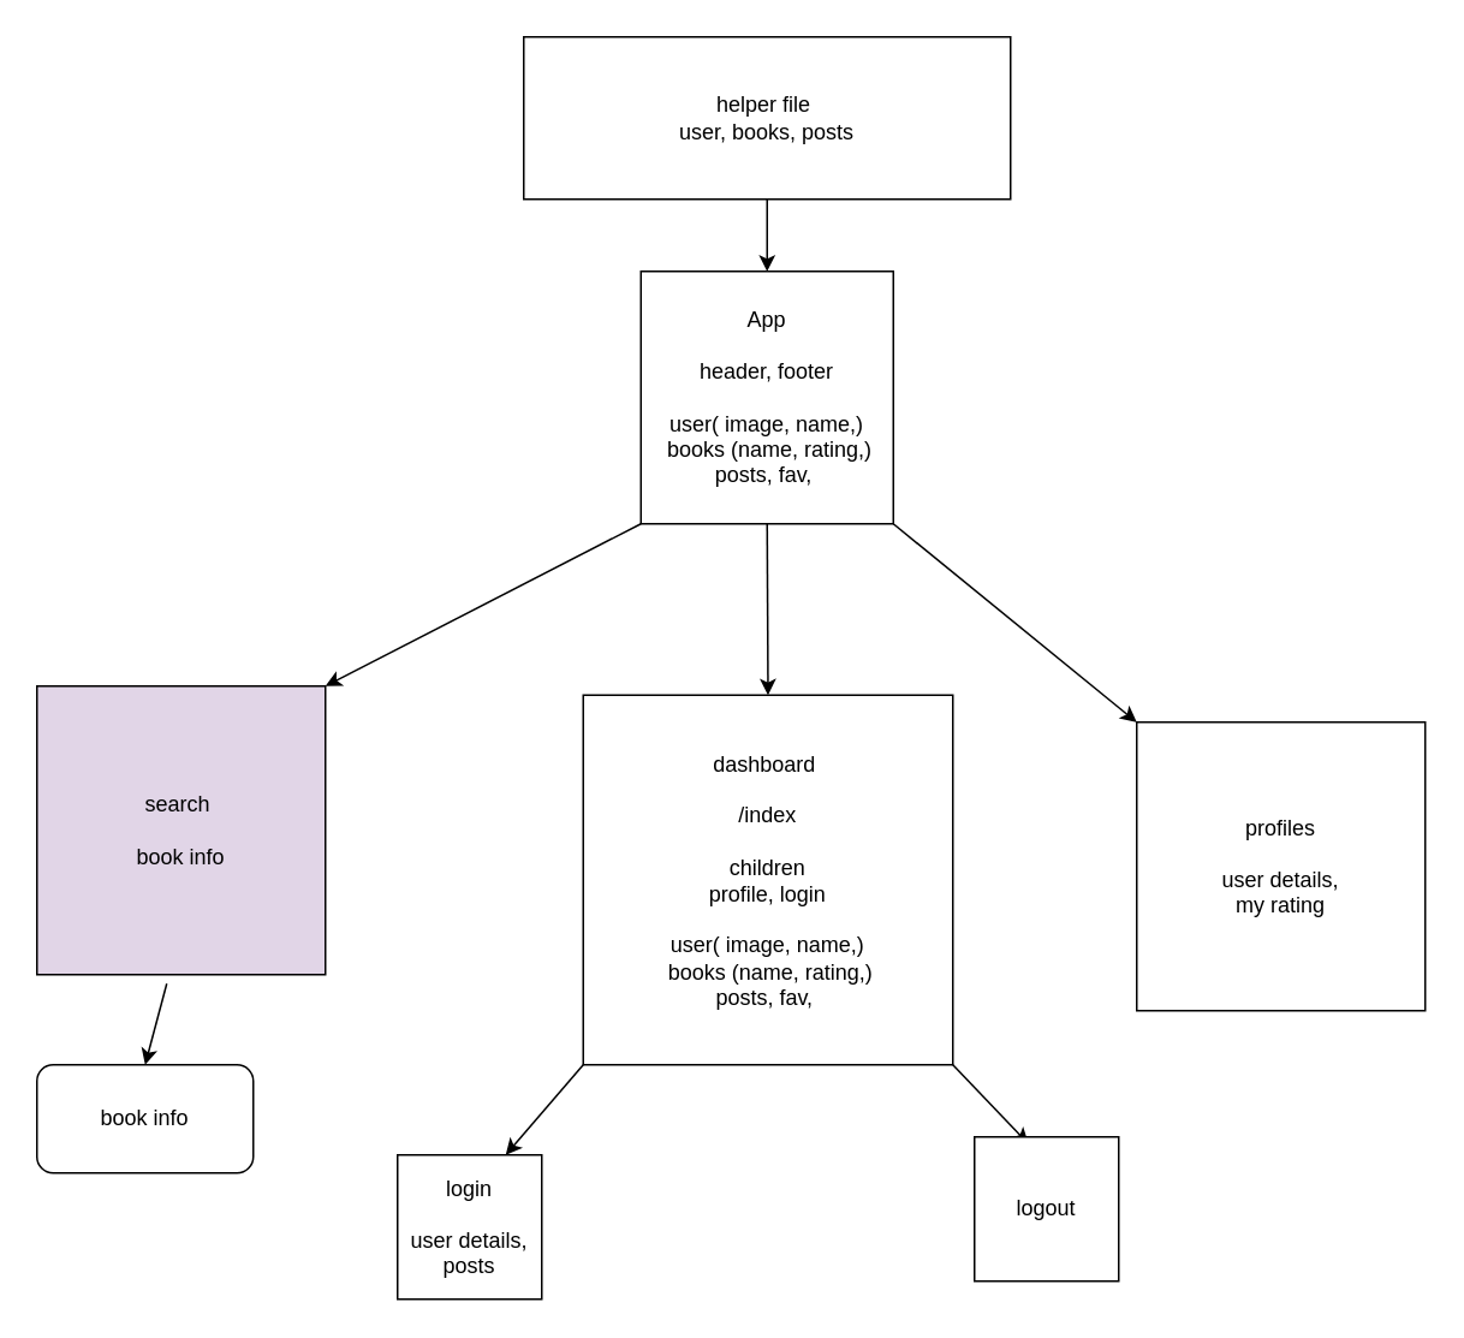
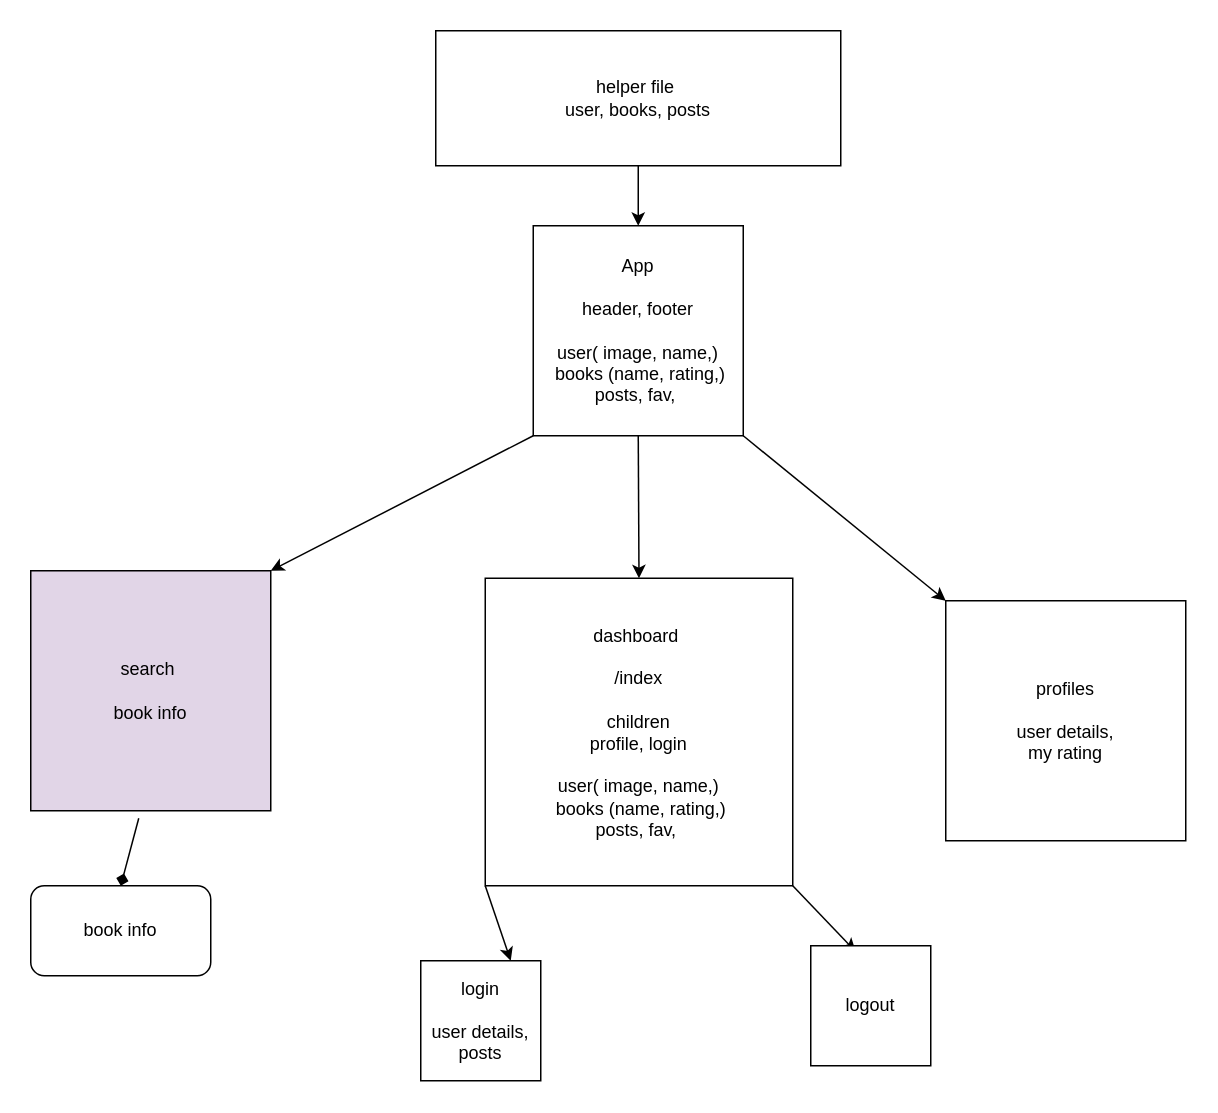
  <mxCell id="0" />
  <mxCell id="1" parent="0" />
  <mxCell id="2" style="edgeStyle=none;html=1;exitX=0;exitY=1;exitDx=0;exitDy=0;entryX=0.75;entryY=0;entryDx=0;entryDy=0;" edge="1" parent="1" source="4" target="15"><mxGeometry relative="1" as="geometry" /></mxCell>
  <mxCell id="3" style="edgeStyle=none;html=1;exitX=1;exitY=1;exitDx=0;exitDy=0;entryX=0.375;entryY=0.05;entryDx=0;entryDy=0;entryPerimeter=0;" edge="1" parent="1" source="4" target="16"><mxGeometry relative="1" as="geometry" /></mxCell>
  <mxCell id="4" value="dashboard&amp;nbsp;&lt;br&gt;&lt;br&gt;/index&lt;br&gt;&lt;br&gt;children&lt;br&gt;profile, login&lt;br&gt;&lt;br&gt;user( image, name,)&lt;br&gt;&amp;nbsp;books (name, rating,) &lt;br&gt;posts, fav,&amp;nbsp;" style="whiteSpace=wrap;html=1;aspect=fixed;" vertex="1" parent="1"><mxGeometry x="323" y="385" width="205" height="205" as="geometry" /></mxCell>
  <mxCell id="5" value="helper file&amp;nbsp;&lt;br&gt;user, books, posts" style="rounded=0;whiteSpace=wrap;html=1;" vertex="1" parent="1"><mxGeometry x="290" y="20" width="270" height="90" as="geometry" /></mxCell>
  <mxCell id="6" value="" style="endArrow=classic;html=1;exitX=0.5;exitY=1;exitDx=0;exitDy=0;entryX=0.5;entryY=0;entryDx=0;entryDy=0;" edge="1" parent="1" source="5" target="13"><mxGeometry width="50" height="50" relative="1" as="geometry"><mxPoint x="610" y="320" as="sourcePoint" /><mxPoint x="430" y="250" as="targetPoint" /></mxGeometry></mxCell>
  <mxCell id="7" value="search&amp;nbsp;&lt;br&gt;&lt;br&gt;book info" style="whiteSpace=wrap;html=1;aspect=fixed;fillColor=#e1d5e7;" vertex="1" parent="1"><mxGeometry x="20" y="380" width="160" height="160" as="geometry" /></mxCell>
  <mxCell id="8" value="profiles&lt;br&gt;&lt;br&gt;user details,&lt;br&gt;my rating" style="whiteSpace=wrap;html=1;aspect=fixed;" vertex="1" parent="1"><mxGeometry x="630" y="400" width="160" height="160" as="geometry" /></mxCell>
  <mxCell id="9" value="" style="endArrow=classic;html=1;exitX=1;exitY=1;exitDx=0;exitDy=0;entryX=0;entryY=0;entryDx=0;entryDy=0;" edge="1" parent="1" source="13" target="8"><mxGeometry width="50" height="50" relative="1" as="geometry"><mxPoint x="530" y="430" as="sourcePoint" /><mxPoint x="580" y="380" as="targetPoint" /></mxGeometry></mxCell>
- <mxCell id="10" value="" style="endArrow=classic;html=1;entryX=0.5;entryY=0;entryDx=0;entryDy=0;exitX=0.45;exitY=1.031;exitDx=0;exitDy=0;startArrow=none;exitPerimeter=0;" edge="1" parent="1" source="7" target="11"><mxGeometry width="50" height="50" relative="1" as="geometry"><mxPoint x="320" y="450" as="sourcePoint" /><mxPoint x="370" y="400" as="targetPoint" /></mxGeometry></mxCell>
+ <mxCell id="10" value="" style="endArrow=diamond;html=1;entryX=0.5;entryY=0;entryDx=0;entryDy=0;exitX=0.45;exitY=1.031;exitDx=0;exitDy=0;startArrow=none;exitPerimeter=0;" edge="1" parent="1" source="7" target="11"><mxGeometry width="50" height="50" relative="1" as="geometry"><mxPoint x="320" y="450" as="sourcePoint" /><mxPoint x="370" y="400" as="targetPoint" /></mxGeometry></mxCell>
  <mxCell id="11" value="book info" style="rounded=1;whiteSpace=wrap;html=1;" vertex="1" parent="1"><mxGeometry x="20" y="590" width="120" height="60" as="geometry" /></mxCell>
  <mxCell id="12" style="edgeStyle=none;html=1;exitX=0;exitY=1;exitDx=0;exitDy=0;entryX=1;entryY=0;entryDx=0;entryDy=0;" edge="1" parent="1" source="13" target="7"><mxGeometry relative="1" as="geometry" /></mxCell>
  <mxCell id="13" value="App&lt;br&gt;&lt;br&gt;header, footer&lt;br&gt;&lt;br&gt;user( image, name,)&lt;br&gt;&amp;nbsp;books (name, rating,)&lt;br&gt;posts, fav,&amp;nbsp;" style="whiteSpace=wrap;html=1;aspect=fixed;" vertex="1" parent="1"><mxGeometry x="355" y="150" width="140" height="140" as="geometry" /></mxCell>
  <mxCell id="14" value="" style="endArrow=classic;html=1;exitX=0.5;exitY=1;exitDx=0;exitDy=0;entryX=0.5;entryY=0;entryDx=0;entryDy=0;" edge="1" parent="1" source="13" target="4"><mxGeometry width="50" height="50" relative="1" as="geometry"><mxPoint x="530" y="350" as="sourcePoint" /><mxPoint x="580" y="300" as="targetPoint" /></mxGeometry></mxCell>
- <mxCell id="15" value="login&lt;br&gt;&lt;br&gt;user details, posts" style="whiteSpace=wrap;html=1;aspect=fixed;" vertex="1" parent="1"><mxGeometry x="220" y="640" width="80" height="80" as="geometry" /></mxCell>
+ <mxCell id="15" value="login&lt;br&gt;&lt;br&gt;user details, posts" style="whiteSpace=wrap;html=1;aspect=fixed;" vertex="1" parent="1"><mxGeometry x="280" y="640" width="80" height="80" as="geometry" /></mxCell>
  <mxCell id="16" value="logout" style="whiteSpace=wrap;html=1;aspect=fixed;" vertex="1" parent="1"><mxGeometry x="540" y="630" width="80" height="80" as="geometry" /></mxCell>
